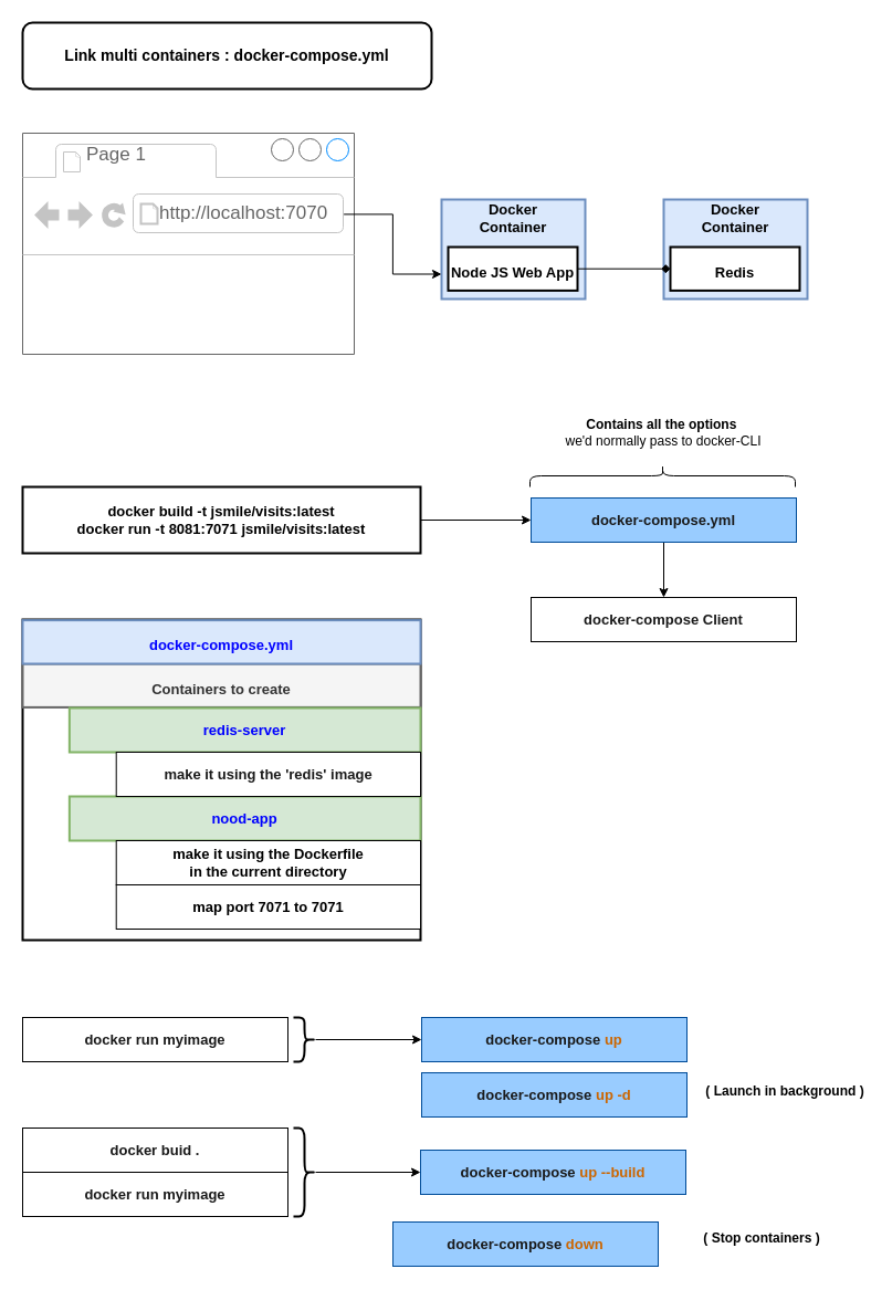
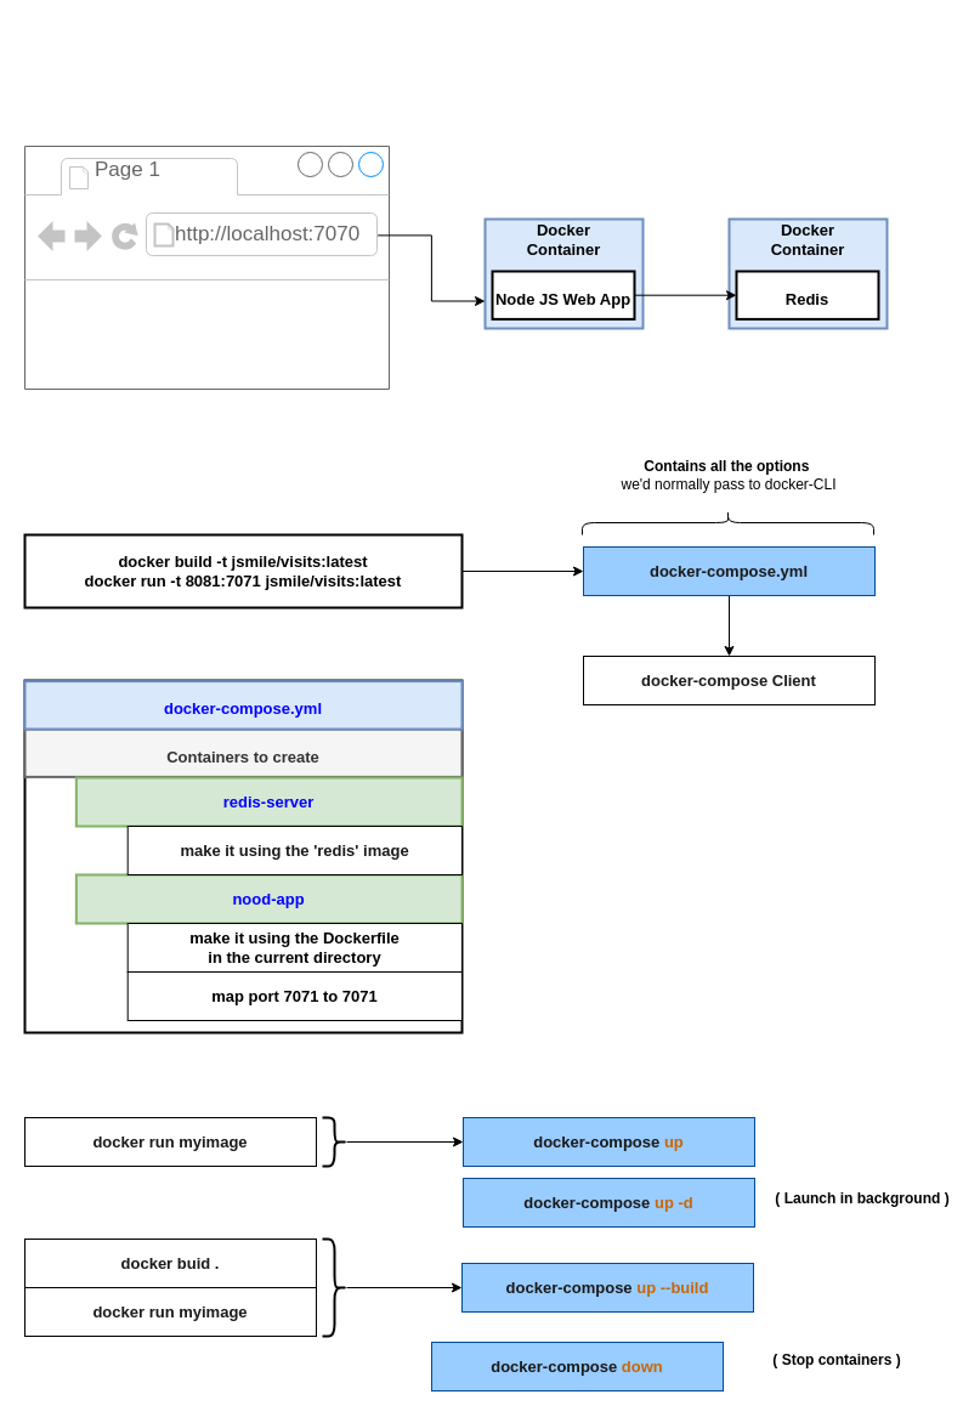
  <mxCell id="0" />
  <mxCell id="1" parent="0" />
  <mxCell id="2" value="" style="group" vertex="1" connectable="0" parent="1"><mxGeometry x="20" y="120" width="300" height="200" as="geometry" /></mxCell>
  <mxCell id="3" value="" style="group" vertex="1" connectable="0" parent="2"><mxGeometry width="300" height="200" as="geometry" /></mxCell>
  <mxCell id="4" value="" style="strokeWidth=1;shadow=0;dashed=0;align=center;html=1;shape=mxgraph.mockup.containers.browserWindow;rSize=0;fillColor=#ffffff;strokeColor=#666666;mainText=,;recursiveResize=0;fontSize=20;" vertex="1" parent="3"><mxGeometry width="300" height="200" as="geometry" /></mxCell>
  <mxCell id="5" value="Page 1" style="strokeWidth=1;shadow=0;dashed=0;align=center;html=1;shape=mxgraph.mockup.containers.anchor;fontSize=17;fontColor=#666666;align=left;" vertex="1" parent="4"><mxGeometry x="56.25" y="9.6" width="103.125" height="20.8" as="geometry" /></mxCell>
  <mxCell id="6" value="http://localhost:7070" style="strokeWidth=1;shadow=0;dashed=0;align=center;html=1;shape=mxgraph.mockup.containers.anchor;rSize=0;fontSize=17;fontColor=#666666;align=left;" vertex="1" parent="4"><mxGeometry x="121.875" y="63" width="168.75" height="20.8" as="geometry" /></mxCell>
- <mxCell id="7" value="&lt;font style=&quot;font-size: 14px&quot;&gt;&lt;b&gt;Link multi containers : docker-compose.yml&lt;/b&gt;&lt;/font&gt;" style="rounded=1;whiteSpace=wrap;html=1;strokeWidth=2;" vertex="1" parent="1"><mxGeometry x="20" y="20" width="370" height="60" as="geometry" /></mxCell>
  <mxCell id="8" value="" style="group" vertex="1" connectable="0" parent="1"><mxGeometry x="399" y="180" width="130" height="90" as="geometry" /></mxCell>
  <mxCell id="9" value="" style="group" vertex="1" connectable="0" parent="8"><mxGeometry width="130" height="90" as="geometry" /></mxCell>
  <mxCell id="10" value="" style="rounded=0;whiteSpace=wrap;html=1;strokeWidth=2;fontSize=20;align=center;fillColor=#dae8fc;strokeColor=#6c8ebf;" vertex="1" parent="9"><mxGeometry width="130" height="90.0" as="geometry" /></mxCell>
  <mxCell id="11" value="&lt;font style=&quot;font-size: 13px&quot;&gt;&lt;b&gt;Node JS Web App&lt;/b&gt;&lt;/font&gt;" style="rounded=0;whiteSpace=wrap;html=1;strokeWidth=2;fontSize=20;align=center;" vertex="1" parent="9"><mxGeometry x="6" y="43" width="117" height="39.39" as="geometry" /></mxCell>
  <mxCell id="12" value="&lt;b style=&quot;font-size: 13px&quot;&gt;Docker Container&lt;/b&gt;" style="text;html=1;strokeColor=none;fillColor=none;align=center;verticalAlign=middle;whiteSpace=wrap;rounded=0;" vertex="1" parent="9"><mxGeometry x="45" y="5" width="40" height="23" as="geometry" /></mxCell>
  <mxCell id="13" value="" style="group" vertex="1" connectable="0" parent="1"><mxGeometry x="600" y="180" width="130" height="90" as="geometry" /></mxCell>
  <mxCell id="14" value="" style="group" vertex="1" connectable="0" parent="13"><mxGeometry width="130" height="90" as="geometry" /></mxCell>
  <mxCell id="15" value="" style="rounded=0;whiteSpace=wrap;html=1;strokeWidth=2;fontSize=20;align=center;fillColor=#dae8fc;strokeColor=#6c8ebf;" vertex="1" parent="14"><mxGeometry width="130" height="90.0" as="geometry" /></mxCell>
  <mxCell id="16" value="&lt;font style=&quot;font-size: 13px&quot;&gt;&lt;b&gt;Redis&lt;/b&gt;&lt;/font&gt;" style="rounded=0;whiteSpace=wrap;html=1;strokeWidth=2;fontSize=20;align=center;" vertex="1" parent="14"><mxGeometry x="6" y="43" width="117" height="39.39" as="geometry" /></mxCell>
  <mxCell id="17" value="&lt;b style=&quot;font-size: 13px&quot;&gt;Docker Container&lt;/b&gt;" style="text;html=1;strokeColor=none;fillColor=none;align=center;verticalAlign=middle;whiteSpace=wrap;rounded=0;" vertex="1" parent="14"><mxGeometry x="45" y="5" width="40" height="23" as="geometry" /></mxCell>
  <mxCell id="18" style="edgeStyle=orthogonalEdgeStyle;rounded=0;orthogonalLoop=1;jettySize=auto;html=1;entryX=0;entryY=0.75;entryDx=0;entryDy=0;" edge="1" parent="1" source="6" target="10"><mxGeometry relative="1" as="geometry" /></mxCell>
- <mxCell id="19" style="edgeStyle=orthogonalEdgeStyle;rounded=0;orthogonalLoop=1;jettySize=auto;html=1;entryX=0;entryY=0.5;entryDx=0;entryDy=0;endArrow=diamond;" edge="1" parent="1" source="11" target="16"><mxGeometry relative="1" as="geometry" /></mxCell>
+ <mxCell id="19" style="edgeStyle=orthogonalEdgeStyle;rounded=0;orthogonalLoop=1;jettySize=auto;html=1;entryX=0;entryY=0.5;entryDx=0;entryDy=0;" edge="1" parent="1" source="11" target="16"><mxGeometry relative="1" as="geometry" /></mxCell>
  <mxCell id="20" style="edgeStyle=orthogonalEdgeStyle;rounded=0;orthogonalLoop=1;jettySize=auto;html=1;entryX=0;entryY=0.5;entryDx=0;entryDy=0;fontSize=13;" edge="1" parent="1" source="21" target="23"><mxGeometry relative="1" as="geometry" /></mxCell>
  <mxCell id="21" value="docker build -t jsmile/visits:latest&lt;br style=&quot;font-size: 13px;&quot;&gt;docker run -t 8081:7071 jsmile/visits:latest" style="rounded=0;whiteSpace=wrap;html=1;strokeWidth=2;fontSize=13;fontStyle=1" vertex="1" parent="1"><mxGeometry x="20" y="440" width="360" height="60" as="geometry" /></mxCell>
  <mxCell id="22" style="edgeStyle=orthogonalEdgeStyle;rounded=0;orthogonalLoop=1;jettySize=auto;html=1;entryX=0.5;entryY=0;entryDx=0;entryDy=0;fontSize=13;" edge="1" parent="1" source="23" target="24"><mxGeometry relative="1" as="geometry" /></mxCell>
  <mxCell id="23" value="&lt;h3 style=&quot;font-size: 13px;&quot;&gt;&lt;font color=&quot;#1a1a1a&quot; style=&quot;font-size: 13px;&quot;&gt;docker-compose.yml&lt;/font&gt;&lt;/h3&gt;" style="rounded=0;whiteSpace=wrap;html=1;fillColor=#99CCFF;strokeColor=#004C99;fontSize=13;" vertex="1" parent="1"><mxGeometry x="480" y="450" width="240" height="40" as="geometry" /></mxCell>
  <mxCell id="24" value="&lt;h3 style=&quot;font-size: 13px&quot;&gt;&lt;font color=&quot;#1a1a1a&quot;&gt;docker-compose Client&lt;/font&gt;&lt;/h3&gt;" style="rounded=0;whiteSpace=wrap;html=1;fontSize=13;" vertex="1" parent="1"><mxGeometry x="480" y="540" width="240" height="40" as="geometry" /></mxCell>
  <mxCell id="25" value="" style="shape=curlyBracket;whiteSpace=wrap;html=1;rounded=1;fontSize=13;rotation=90;" vertex="1" parent="1"><mxGeometry x="589" y="310" width="20" height="240" as="geometry" /></mxCell>
  <mxCell id="26" value="&lt;b&gt;Contains all the options&amp;nbsp;&lt;br&gt;&lt;/b&gt;we'd normally pass to docker-CLI" style="text;html=1;strokeColor=none;fillColor=none;align=center;verticalAlign=middle;whiteSpace=wrap;rounded=0;" vertex="1" parent="1"><mxGeometry x="507" y="370" width="186" height="41" as="geometry" /></mxCell>
  <mxCell id="27" value="" style="group;fillColor=#f5f5f5;strokeColor=#666666;fontColor=#333333;" vertex="1" connectable="0" parent="1"><mxGeometry x="20" y="560" width="360" height="290" as="geometry" /></mxCell>
  <mxCell id="28" value="" style="rounded=0;whiteSpace=wrap;html=1;strokeWidth=2;fontSize=20;align=center;" vertex="1" parent="27"><mxGeometry width="360" height="290" as="geometry" /></mxCell>
  <mxCell id="29" value="&lt;span style=&quot;font-size: 13px&quot;&gt;&lt;b&gt;Containers to create&lt;/b&gt;&lt;/span&gt;" style="rounded=0;whiteSpace=wrap;html=1;strokeWidth=2;fontSize=20;align=center;fillColor=#f5f5f5;strokeColor=#666666;fontColor=#333333;" vertex="1" parent="27"><mxGeometry y="40" width="360" height="39.39" as="geometry" /></mxCell>
  <mxCell id="30" value="&lt;h3 style=&quot;font-size: 13px&quot;&gt;&lt;font&gt;redis-server&lt;/font&gt;&lt;/h3&gt;" style="rounded=0;whiteSpace=wrap;html=1;fontSize=13;fillColor=#d5e8d4;strokeColor=#82b366;fontColor=#0000FF;fontStyle=1;strokeWidth=2;" vertex="1" parent="27"><mxGeometry x="42.353" y="80" width="317.647" height="40" as="geometry" /></mxCell>
  <mxCell id="31" value="&lt;h3 style=&quot;font-size: 13px&quot;&gt;&lt;font&gt;nood-app&lt;/font&gt;&lt;/h3&gt;" style="rounded=0;whiteSpace=wrap;html=1;fontSize=13;fillColor=#d5e8d4;strokeColor=#82b366;fontColor=#0000FF;fontStyle=1;strokeWidth=2;" vertex="1" parent="27"><mxGeometry x="42.353" y="160" width="317.647" height="40" as="geometry" /></mxCell>
  <mxCell id="32" value="&lt;h3 style=&quot;font-size: 13px&quot;&gt;&lt;font color=&quot;#1a1a1a&quot;&gt;make it using the 'redis' image&lt;/font&gt;&lt;/h3&gt;" style="rounded=0;whiteSpace=wrap;html=1;fontSize=13;" vertex="1" parent="27"><mxGeometry x="84.706" y="120" width="275.294" height="40" as="geometry" /></mxCell>
  <mxCell id="33" value="make it using the Dockerfile&lt;br&gt;in the current directory" style="rounded=0;whiteSpace=wrap;html=1;strokeWidth=1;fontSize=13;fontStyle=1" vertex="1" parent="27"><mxGeometry x="84.706" y="200" width="275.294" height="40" as="geometry" /></mxCell>
  <mxCell id="34" value="map port 7071 to 7071" style="rounded=0;whiteSpace=wrap;html=1;strokeWidth=1;fontSize=13;fontStyle=1" vertex="1" parent="27"><mxGeometry x="84.706" y="240" width="275.294" height="40" as="geometry" /></mxCell>
  <mxCell id="35" value="&lt;span style=&quot;color: rgb(0 , 0 , 255) ; font-size: 13px ; font-weight: 700&quot;&gt;docker-compose.yml&lt;/span&gt;" style="rounded=0;whiteSpace=wrap;html=1;strokeWidth=2;fontSize=20;align=center;fillColor=#dae8fc;strokeColor=#6c8ebf;" vertex="1" parent="27"><mxGeometry y="0.61" width="360" height="39.39" as="geometry" /></mxCell>
  <mxCell id="36" value="&lt;h3 style=&quot;font-size: 13px&quot;&gt;&lt;font color=&quot;#1a1a1a&quot;&gt;docker run myimage&lt;/font&gt;&lt;/h3&gt;" style="rounded=0;whiteSpace=wrap;html=1;fontSize=13;" vertex="1" parent="1"><mxGeometry x="20" y="920" width="240" height="40" as="geometry" /></mxCell>
  <mxCell id="37" value="&lt;h3 style=&quot;font-size: 13px&quot;&gt;&lt;font color=&quot;#1a1a1a&quot; style=&quot;font-size: 13px&quot;&gt;docker-compose &lt;/font&gt;&lt;font style=&quot;font-size: 13px&quot; color=&quot;#cc6600&quot;&gt;up&lt;/font&gt;&lt;/h3&gt;" style="rounded=0;whiteSpace=wrap;html=1;fillColor=#99CCFF;strokeColor=#004C99;fontSize=13;" vertex="1" parent="1"><mxGeometry x="381" y="920" width="240" height="40" as="geometry" /></mxCell>
  <mxCell id="38" value="&lt;h3 style=&quot;font-size: 13px&quot;&gt;&lt;font color=&quot;#1a1a1a&quot;&gt;docker buid .&lt;/font&gt;&lt;/h3&gt;" style="rounded=0;whiteSpace=wrap;html=1;fontSize=13;" vertex="1" parent="1"><mxGeometry x="20" y="1020" width="240" height="40" as="geometry" /></mxCell>
  <mxCell id="39" value="&lt;h3 style=&quot;font-size: 13px&quot;&gt;&lt;font color=&quot;#1a1a1a&quot;&gt;docker run myimage&lt;/font&gt;&lt;/h3&gt;" style="rounded=0;whiteSpace=wrap;html=1;fontSize=13;" vertex="1" parent="1"><mxGeometry x="20" y="1060" width="240" height="40" as="geometry" /></mxCell>
  <mxCell id="40" style="edgeStyle=orthogonalEdgeStyle;rounded=0;orthogonalLoop=1;jettySize=auto;html=1;fontSize=13;fontColor=#009900;" edge="1" parent="1" source="41" target="37"><mxGeometry relative="1" as="geometry" /></mxCell>
  <mxCell id="41" value="" style="shape=curlyBracket;whiteSpace=wrap;html=1;rounded=1;strokeWidth=2;fontSize=13;fontColor=#009900;rotation=-180;" vertex="1" parent="1"><mxGeometry x="265" y="920" width="20" height="40" as="geometry" /></mxCell>
  <mxCell id="42" style="edgeStyle=orthogonalEdgeStyle;rounded=0;orthogonalLoop=1;jettySize=auto;html=1;entryX=0;entryY=0.5;entryDx=0;entryDy=0;fontSize=13;fontColor=#009900;" edge="1" parent="1" source="43" target="44"><mxGeometry relative="1" as="geometry" /></mxCell>
  <mxCell id="43" value="" style="shape=curlyBracket;whiteSpace=wrap;html=1;rounded=1;strokeWidth=2;fontSize=13;fontColor=#009900;rotation=-180;" vertex="1" parent="1"><mxGeometry x="265" y="1020" width="20" height="80" as="geometry" /></mxCell>
  <mxCell id="44" value="&lt;h3 style=&quot;font-size: 13px&quot;&gt;&lt;font color=&quot;#1a1a1a&quot; style=&quot;font-size: 13px&quot;&gt;docker-compose &lt;/font&gt;&lt;font color=&quot;#cc6600&quot;&gt;&lt;font style=&quot;font-size: 13px&quot;&gt;up &lt;/font&gt;&lt;font style=&quot;font-size: 13px&quot;&gt;--build&lt;/font&gt;&lt;/font&gt;&lt;/h3&gt;" style="rounded=0;whiteSpace=wrap;html=1;fillColor=#99CCFF;strokeColor=#004C99;fontSize=13;" vertex="1" parent="1"><mxGeometry x="380" y="1040" width="240" height="40" as="geometry" /></mxCell>
  <mxCell id="45" value="&lt;h3 style=&quot;font-size: 13px&quot;&gt;&lt;font color=&quot;#1a1a1a&quot; style=&quot;font-size: 13px&quot;&gt;docker-compose &lt;/font&gt;&lt;font color=&quot;#cc6600&quot;&gt;&lt;font style=&quot;font-size: 13px&quot;&gt;up &lt;/font&gt;&lt;font style=&quot;font-size: 13px&quot;&gt;-d&lt;/font&gt;&lt;/font&gt;&lt;/h3&gt;" style="rounded=0;whiteSpace=wrap;html=1;fillColor=#99CCFF;strokeColor=#004C99;fontSize=13;" vertex="1" parent="1"><mxGeometry x="381" y="970" width="240" height="40" as="geometry" /></mxCell>
  <mxCell id="46" value="&lt;h3 style=&quot;font-size: 13px&quot;&gt;&lt;font color=&quot;#1a1a1a&quot; style=&quot;font-size: 13px&quot;&gt;docker-compose &lt;/font&gt;&lt;font style=&quot;font-size: 13px&quot; color=&quot;#cc6600&quot;&gt;down&lt;/font&gt;&lt;/h3&gt;" style="rounded=0;whiteSpace=wrap;html=1;fillColor=#99CCFF;strokeColor=#004C99;fontSize=13;" vertex="1" parent="1"><mxGeometry x="355" y="1105" width="240" height="40" as="geometry" /></mxCell>
  <mxCell id="47" value="&lt;b&gt;( Launch in background )&lt;/b&gt;" style="text;html=1;strokeColor=none;fillColor=none;align=center;verticalAlign=middle;whiteSpace=wrap;rounded=0;" vertex="1" parent="1"><mxGeometry x="635" y="966" width="150" height="41" as="geometry" /></mxCell>
  <mxCell id="48" value="&lt;b&gt;( Stop containers )&lt;/b&gt;" style="text;html=1;strokeColor=none;fillColor=none;align=center;verticalAlign=middle;whiteSpace=wrap;rounded=0;" vertex="1" parent="1"><mxGeometry x="634" y="1099" width="110" height="41" as="geometry" /></mxCell>
